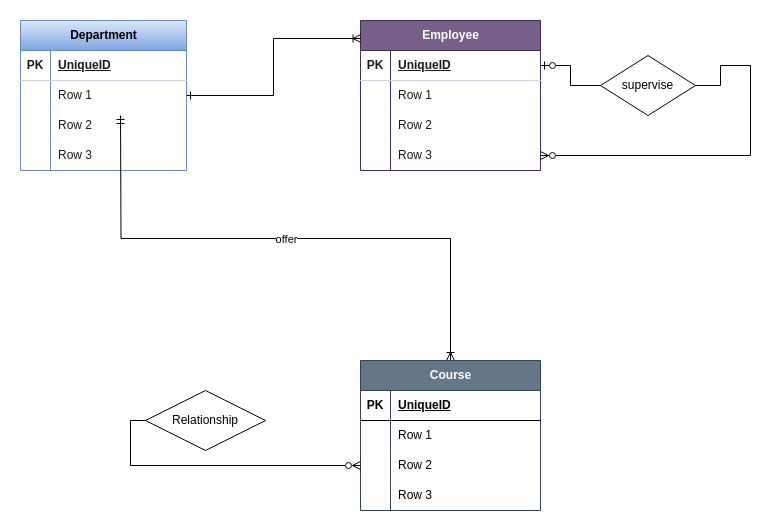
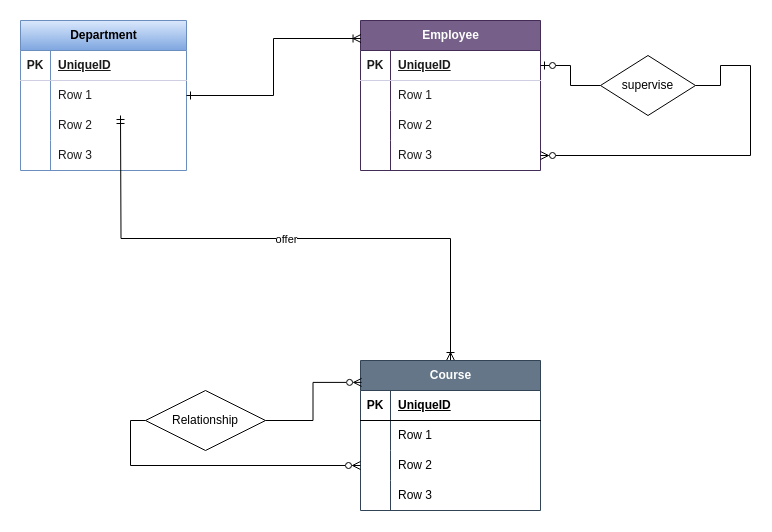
  <mxCell id="0" />
  <mxCell id="1" parent="0" />
  <mxCell id="2" value="Department" style="shape=table;startSize=30;container=1;collapsible=1;childLayout=tableLayout;fixedRows=1;rowLines=0;fontStyle=1;align=center;resizeLast=1;html=1;fillColor=#dae8fc;strokeColor=#6c8ebf;gradientColor=#7ea6e0;" parent="1" vertex="1"><mxGeometry x="20" y="20" width="166" height="150" as="geometry" /></mxCell>
  <mxCell id="3" value="" style="shape=tableRow;horizontal=0;startSize=0;swimlaneHead=0;swimlaneBody=0;fillColor=none;collapsible=0;dropTarget=0;points=[[0,0.5],[1,0.5]];portConstraint=eastwest;top=0;left=0;right=0;bottom=1;strokeColor=#D0CEE2;fontColor=#1A1A1A;" parent="2" vertex="1"><mxGeometry y="30" width="166" height="30" as="geometry" /></mxCell>
  <mxCell id="4" value="PK" style="shape=partialRectangle;connectable=0;fillColor=none;top=0;left=0;bottom=0;right=0;fontStyle=1;overflow=hidden;whiteSpace=wrap;html=1;strokeColor=#D0CEE2;fontColor=#1A1A1A;" parent="3" vertex="1"><mxGeometry width="30" height="30" as="geometry"><mxRectangle width="30" height="30" as="alternateBounds" /></mxGeometry></mxCell>
  <mxCell id="5" value="UniqueID" style="shape=partialRectangle;connectable=0;fillColor=none;top=0;left=0;bottom=0;right=0;align=left;spacingLeft=6;fontStyle=5;overflow=hidden;whiteSpace=wrap;html=1;strokeColor=#D0CEE2;fontColor=#1A1A1A;" parent="3" vertex="1"><mxGeometry x="30" width="136" height="30" as="geometry"><mxRectangle width="136" height="30" as="alternateBounds" /></mxGeometry></mxCell>
  <mxCell id="6" value="" style="shape=tableRow;horizontal=0;startSize=0;swimlaneHead=0;swimlaneBody=0;fillColor=none;collapsible=0;dropTarget=0;points=[[0,0.5],[1,0.5]];portConstraint=eastwest;top=0;left=0;right=0;bottom=0;strokeColor=#D0CEE2;fontColor=#1A1A1A;" parent="2" vertex="1"><mxGeometry y="60" width="166" height="30" as="geometry" /></mxCell>
  <mxCell id="7" value="" style="shape=partialRectangle;connectable=0;fillColor=none;top=0;left=0;bottom=0;right=0;editable=1;overflow=hidden;whiteSpace=wrap;html=1;strokeColor=#D0CEE2;fontColor=#1A1A1A;" parent="6" vertex="1"><mxGeometry width="30" height="30" as="geometry"><mxRectangle width="30" height="30" as="alternateBounds" /></mxGeometry></mxCell>
  <mxCell id="8" value="Row 1" style="shape=partialRectangle;connectable=0;fillColor=none;top=0;left=0;bottom=0;right=0;align=left;spacingLeft=6;overflow=hidden;whiteSpace=wrap;html=1;strokeColor=#D0CEE2;fontColor=#1A1A1A;" parent="6" vertex="1"><mxGeometry x="30" width="136" height="30" as="geometry"><mxRectangle width="136" height="30" as="alternateBounds" /></mxGeometry></mxCell>
  <mxCell id="9" value="" style="shape=tableRow;horizontal=0;startSize=0;swimlaneHead=0;swimlaneBody=0;fillColor=none;collapsible=0;dropTarget=0;points=[[0,0.5],[1,0.5]];portConstraint=eastwest;top=0;left=0;right=0;bottom=0;strokeColor=#D0CEE2;fontColor=#1A1A1A;" parent="2" vertex="1"><mxGeometry y="90" width="166" height="30" as="geometry" /></mxCell>
  <mxCell id="10" value="" style="shape=partialRectangle;connectable=0;fillColor=none;top=0;left=0;bottom=0;right=0;editable=1;overflow=hidden;whiteSpace=wrap;html=1;strokeColor=#D0CEE2;fontColor=#1A1A1A;" parent="9" vertex="1"><mxGeometry width="30" height="30" as="geometry"><mxRectangle width="30" height="30" as="alternateBounds" /></mxGeometry></mxCell>
  <mxCell id="11" value="Row 2" style="shape=partialRectangle;connectable=0;fillColor=none;top=0;left=0;bottom=0;right=0;align=left;spacingLeft=6;overflow=hidden;whiteSpace=wrap;html=1;strokeColor=#D0CEE2;fontColor=#1A1A1A;" parent="9" vertex="1"><mxGeometry x="30" width="136" height="30" as="geometry"><mxRectangle width="136" height="30" as="alternateBounds" /></mxGeometry></mxCell>
  <mxCell id="12" value="" style="shape=tableRow;horizontal=0;startSize=0;swimlaneHead=0;swimlaneBody=0;fillColor=none;collapsible=0;dropTarget=0;points=[[0,0.5],[1,0.5]];portConstraint=eastwest;top=0;left=0;right=0;bottom=0;strokeColor=#D0CEE2;fontColor=#1A1A1A;" parent="2" vertex="1"><mxGeometry y="120" width="166" height="30" as="geometry" /></mxCell>
  <mxCell id="13" value="" style="shape=partialRectangle;connectable=0;fillColor=none;top=0;left=0;bottom=0;right=0;editable=1;overflow=hidden;whiteSpace=wrap;html=1;strokeColor=#D0CEE2;fontColor=#1A1A1A;" parent="12" vertex="1"><mxGeometry width="30" height="30" as="geometry"><mxRectangle width="30" height="30" as="alternateBounds" /></mxGeometry></mxCell>
  <mxCell id="14" value="Row 3" style="shape=partialRectangle;connectable=0;fillColor=none;top=0;left=0;bottom=0;right=0;align=left;spacingLeft=6;overflow=hidden;whiteSpace=wrap;html=1;strokeColor=#D0CEE2;fontColor=#1A1A1A;" parent="12" vertex="1"><mxGeometry x="30" width="136" height="30" as="geometry"><mxRectangle width="136" height="30" as="alternateBounds" /></mxGeometry></mxCell>
  <mxCell id="15" value="Employee" style="shape=table;startSize=30;container=1;collapsible=1;childLayout=tableLayout;fixedRows=1;rowLines=0;fontStyle=1;align=center;resizeLast=1;html=1;fillColor=#76608a;strokeColor=#432D57;fontColor=#ffffff;" vertex="1" parent="1"><mxGeometry x="360" y="20" width="180" height="150" as="geometry" /></mxCell>
  <mxCell id="16" value="" style="shape=tableRow;horizontal=0;startSize=0;swimlaneHead=0;swimlaneBody=0;fillColor=none;collapsible=0;dropTarget=0;points=[[0,0.5],[1,0.5]];portConstraint=eastwest;top=0;left=0;right=0;bottom=1;strokeColor=#D0CEE2;fontColor=#1A1A1A;" vertex="1" parent="15"><mxGeometry y="30" width="180" height="30" as="geometry" /></mxCell>
  <mxCell id="17" value="PK" style="shape=partialRectangle;connectable=0;fillColor=none;top=0;left=0;bottom=0;right=0;fontStyle=1;overflow=hidden;whiteSpace=wrap;html=1;strokeColor=#D0CEE2;fontColor=#1A1A1A;" vertex="1" parent="16"><mxGeometry width="30" height="30" as="geometry"><mxRectangle width="30" height="30" as="alternateBounds" /></mxGeometry></mxCell>
  <mxCell id="18" value="UniqueID" style="shape=partialRectangle;connectable=0;fillColor=none;top=0;left=0;bottom=0;right=0;align=left;spacingLeft=6;fontStyle=5;overflow=hidden;whiteSpace=wrap;html=1;strokeColor=#D0CEE2;fontColor=#1A1A1A;" vertex="1" parent="16"><mxGeometry x="30" width="150" height="30" as="geometry"><mxRectangle width="150" height="30" as="alternateBounds" /></mxGeometry></mxCell>
  <mxCell id="19" value="" style="shape=tableRow;horizontal=0;startSize=0;swimlaneHead=0;swimlaneBody=0;fillColor=none;collapsible=0;dropTarget=0;points=[[0,0.5],[1,0.5]];portConstraint=eastwest;top=0;left=0;right=0;bottom=0;strokeColor=#D0CEE2;fontColor=#1A1A1A;" vertex="1" parent="15"><mxGeometry y="60" width="180" height="30" as="geometry" /></mxCell>
  <mxCell id="20" value="" style="shape=partialRectangle;connectable=0;fillColor=none;top=0;left=0;bottom=0;right=0;editable=1;overflow=hidden;whiteSpace=wrap;html=1;strokeColor=#D0CEE2;fontColor=#1A1A1A;" vertex="1" parent="19"><mxGeometry width="30" height="30" as="geometry"><mxRectangle width="30" height="30" as="alternateBounds" /></mxGeometry></mxCell>
  <mxCell id="21" value="Row 1" style="shape=partialRectangle;connectable=0;fillColor=none;top=0;left=0;bottom=0;right=0;align=left;spacingLeft=6;overflow=hidden;whiteSpace=wrap;html=1;strokeColor=#D0CEE2;fontColor=#1A1A1A;" vertex="1" parent="19"><mxGeometry x="30" width="150" height="30" as="geometry"><mxRectangle width="150" height="30" as="alternateBounds" /></mxGeometry></mxCell>
  <mxCell id="22" value="" style="shape=tableRow;horizontal=0;startSize=0;swimlaneHead=0;swimlaneBody=0;fillColor=none;collapsible=0;dropTarget=0;points=[[0,0.5],[1,0.5]];portConstraint=eastwest;top=0;left=0;right=0;bottom=0;strokeColor=#D0CEE2;fontColor=#1A1A1A;" vertex="1" parent="15"><mxGeometry y="90" width="180" height="30" as="geometry" /></mxCell>
  <mxCell id="23" value="" style="shape=partialRectangle;connectable=0;fillColor=none;top=0;left=0;bottom=0;right=0;editable=1;overflow=hidden;whiteSpace=wrap;html=1;strokeColor=#D0CEE2;fontColor=#1A1A1A;" vertex="1" parent="22"><mxGeometry width="30" height="30" as="geometry"><mxRectangle width="30" height="30" as="alternateBounds" /></mxGeometry></mxCell>
  <mxCell id="24" value="Row 2" style="shape=partialRectangle;connectable=0;fillColor=none;top=0;left=0;bottom=0;right=0;align=left;spacingLeft=6;overflow=hidden;whiteSpace=wrap;html=1;strokeColor=#D0CEE2;fontColor=#1A1A1A;" vertex="1" parent="22"><mxGeometry x="30" width="150" height="30" as="geometry"><mxRectangle width="150" height="30" as="alternateBounds" /></mxGeometry></mxCell>
  <mxCell id="25" value="" style="shape=tableRow;horizontal=0;startSize=0;swimlaneHead=0;swimlaneBody=0;fillColor=none;collapsible=0;dropTarget=0;points=[[0,0.5],[1,0.5]];portConstraint=eastwest;top=0;left=0;right=0;bottom=0;strokeColor=#D0CEE2;fontColor=#1A1A1A;" vertex="1" parent="15"><mxGeometry y="120" width="180" height="30" as="geometry" /></mxCell>
  <mxCell id="26" value="" style="shape=partialRectangle;connectable=0;fillColor=none;top=0;left=0;bottom=0;right=0;editable=1;overflow=hidden;whiteSpace=wrap;html=1;strokeColor=#D0CEE2;fontColor=#1A1A1A;" vertex="1" parent="25"><mxGeometry width="30" height="30" as="geometry"><mxRectangle width="30" height="30" as="alternateBounds" /></mxGeometry></mxCell>
  <mxCell id="27" value="Row 3" style="shape=partialRectangle;connectable=0;fillColor=none;top=0;left=0;bottom=0;right=0;align=left;spacingLeft=6;overflow=hidden;whiteSpace=wrap;html=1;strokeColor=#D0CEE2;fontColor=#1A1A1A;" vertex="1" parent="25"><mxGeometry x="30" width="150" height="30" as="geometry"><mxRectangle width="150" height="30" as="alternateBounds" /></mxGeometry></mxCell>
  <mxCell id="28" style="edgeStyle=orthogonalEdgeStyle;rounded=0;orthogonalLoop=1;jettySize=auto;html=1;exitX=1;exitY=0.5;exitDx=0;exitDy=0;entryX=0.003;entryY=0.12;entryDx=0;entryDy=0;entryPerimeter=0;startArrow=ERone;startFill=0;endArrow=ERoneToMany;endFill=0;" edge="1" parent="1" source="6" target="15"><mxGeometry relative="1" as="geometry" /></mxCell>
  <mxCell id="29" style="edgeStyle=orthogonalEdgeStyle;rounded=0;orthogonalLoop=1;jettySize=auto;html=1;startArrow=ERoneToMany;startFill=0;endArrow=ERmandOne;endFill=0;exitX=0.5;exitY=0;exitDx=0;exitDy=0;" edge="1" parent="1" source="31"><mxGeometry relative="1" as="geometry"><mxPoint x="470" y="270" as="sourcePoint" /><mxPoint x="120" y="115" as="targetPoint" /></mxGeometry></mxCell>
  <mxCell id="30" value="offer" style="edgeLabel;html=1;align=center;verticalAlign=middle;resizable=0;points=[];" vertex="1" connectable="0" parent="29"><mxGeometry relative="1" as="geometry"><mxPoint as="offset" /></mxGeometry></mxCell>
  <mxCell id="31" value="Course" style="shape=table;startSize=30;container=1;collapsible=1;childLayout=tableLayout;fixedRows=1;rowLines=0;fontStyle=1;align=center;resizeLast=1;html=1;fillColor=#647687;fontColor=#ffffff;strokeColor=#314354;" vertex="1" parent="1"><mxGeometry x="360" y="360" width="180" height="150" as="geometry" /></mxCell>
  <mxCell id="32" value="" style="shape=tableRow;horizontal=0;startSize=0;swimlaneHead=0;swimlaneBody=0;fillColor=none;collapsible=0;dropTarget=0;points=[[0,0.5],[1,0.5]];portConstraint=eastwest;top=0;left=0;right=0;bottom=1;" vertex="1" parent="31"><mxGeometry y="30" width="180" height="30" as="geometry" /></mxCell>
  <mxCell id="33" value="PK" style="shape=partialRectangle;connectable=0;fillColor=none;top=0;left=0;bottom=0;right=0;fontStyle=1;overflow=hidden;whiteSpace=wrap;html=1;" vertex="1" parent="32"><mxGeometry width="30" height="30" as="geometry"><mxRectangle width="30" height="30" as="alternateBounds" /></mxGeometry></mxCell>
  <mxCell id="34" value="UniqueID" style="shape=partialRectangle;connectable=0;fillColor=none;top=0;left=0;bottom=0;right=0;align=left;spacingLeft=6;fontStyle=5;overflow=hidden;whiteSpace=wrap;html=1;" vertex="1" parent="32"><mxGeometry x="30" width="150" height="30" as="geometry"><mxRectangle width="150" height="30" as="alternateBounds" /></mxGeometry></mxCell>
  <mxCell id="35" value="" style="shape=tableRow;horizontal=0;startSize=0;swimlaneHead=0;swimlaneBody=0;fillColor=none;collapsible=0;dropTarget=0;points=[[0,0.5],[1,0.5]];portConstraint=eastwest;top=0;left=0;right=0;bottom=0;" vertex="1" parent="31"><mxGeometry y="60" width="180" height="30" as="geometry" /></mxCell>
  <mxCell id="36" value="" style="shape=partialRectangle;connectable=0;fillColor=none;top=0;left=0;bottom=0;right=0;editable=1;overflow=hidden;whiteSpace=wrap;html=1;" vertex="1" parent="35"><mxGeometry width="30" height="30" as="geometry"><mxRectangle width="30" height="30" as="alternateBounds" /></mxGeometry></mxCell>
  <mxCell id="37" value="Row 1" style="shape=partialRectangle;connectable=0;fillColor=none;top=0;left=0;bottom=0;right=0;align=left;spacingLeft=6;overflow=hidden;whiteSpace=wrap;html=1;" vertex="1" parent="35"><mxGeometry x="30" width="150" height="30" as="geometry"><mxRectangle width="150" height="30" as="alternateBounds" /></mxGeometry></mxCell>
  <mxCell id="38" value="" style="shape=tableRow;horizontal=0;startSize=0;swimlaneHead=0;swimlaneBody=0;fillColor=none;collapsible=0;dropTarget=0;points=[[0,0.5],[1,0.5]];portConstraint=eastwest;top=0;left=0;right=0;bottom=0;" vertex="1" parent="31"><mxGeometry y="90" width="180" height="30" as="geometry" /></mxCell>
  <mxCell id="39" value="" style="shape=partialRectangle;connectable=0;fillColor=none;top=0;left=0;bottom=0;right=0;editable=1;overflow=hidden;whiteSpace=wrap;html=1;" vertex="1" parent="38"><mxGeometry width="30" height="30" as="geometry"><mxRectangle width="30" height="30" as="alternateBounds" /></mxGeometry></mxCell>
  <mxCell id="40" value="Row 2" style="shape=partialRectangle;connectable=0;fillColor=none;top=0;left=0;bottom=0;right=0;align=left;spacingLeft=6;overflow=hidden;whiteSpace=wrap;html=1;" vertex="1" parent="38"><mxGeometry x="30" width="150" height="30" as="geometry"><mxRectangle width="150" height="30" as="alternateBounds" /></mxGeometry></mxCell>
  <mxCell id="41" value="" style="shape=tableRow;horizontal=0;startSize=0;swimlaneHead=0;swimlaneBody=0;fillColor=none;collapsible=0;dropTarget=0;points=[[0,0.5],[1,0.5]];portConstraint=eastwest;top=0;left=0;right=0;bottom=0;" vertex="1" parent="31"><mxGeometry y="120" width="180" height="30" as="geometry" /></mxCell>
  <mxCell id="42" value="" style="shape=partialRectangle;connectable=0;fillColor=none;top=0;left=0;bottom=0;right=0;editable=1;overflow=hidden;whiteSpace=wrap;html=1;" vertex="1" parent="41"><mxGeometry width="30" height="30" as="geometry"><mxRectangle width="30" height="30" as="alternateBounds" /></mxGeometry></mxCell>
  <mxCell id="43" value="Row 3" style="shape=partialRectangle;connectable=0;fillColor=none;top=0;left=0;bottom=0;right=0;align=left;spacingLeft=6;overflow=hidden;whiteSpace=wrap;html=1;" vertex="1" parent="41"><mxGeometry x="30" width="150" height="30" as="geometry"><mxRectangle width="150" height="30" as="alternateBounds" /></mxGeometry></mxCell>
  <mxCell id="44" value="supervise" style="shape=rhombus;perimeter=rhombusPerimeter;whiteSpace=wrap;html=1;align=center;" vertex="1" parent="1"><mxGeometry x="600" y="55" width="95" height="60" as="geometry" /></mxCell>
  <mxCell id="45" value="" style="edgeStyle=orthogonalEdgeStyle;rounded=0;orthogonalLoop=1;jettySize=auto;html=1;exitX=1;exitY=0.5;exitDx=0;exitDy=0;startArrow=ERzeroToOne;startFill=0;endArrow=none;endFill=0;" edge="1" parent="1" source="16" target="44"><mxGeometry relative="1" as="geometry"><mxPoint x="1380" y="265" as="sourcePoint" /><mxPoint x="1380" y="355" as="targetPoint" /><Array as="points" /></mxGeometry></mxCell>
  <mxCell id="46" style="edgeStyle=orthogonalEdgeStyle;rounded=0;orthogonalLoop=1;jettySize=auto;html=1;exitX=1;exitY=0.5;exitDx=0;exitDy=0;startArrow=none;startFill=0;endArrow=ERzeroToMany;endFill=0;" edge="1" parent="1" source="44" target="25"><mxGeometry relative="1" as="geometry"><Array as="points"><mxPoint x="720" y="65" /><mxPoint x="750" y="65" /><mxPoint x="750" y="155" /></Array></mxGeometry></mxCell>
+ <mxCell id="47" style="edgeStyle=orthogonalEdgeStyle;rounded=0;orthogonalLoop=1;jettySize=auto;html=1;startArrow=none;startFill=0;endArrow=ERzeroToMany;endFill=0;entryX=0.006;entryY=0.146;entryDx=0;entryDy=0;entryPerimeter=0;" edge="1" parent="1" source="49" target="31"><mxGeometry relative="1" as="geometry"><mxPoint x="180" y="510" as="sourcePoint" /><mxPoint x="180" y="370" as="targetPoint" /><Array as="points" /></mxGeometry></mxCell>
  <mxCell id="48" value="" style="edgeStyle=orthogonalEdgeStyle;rounded=0;orthogonalLoop=1;jettySize=auto;html=1;startArrow=ERzeroToMany;startFill=0;endArrow=none;endFill=0;exitX=0;exitY=0.5;exitDx=0;exitDy=0;" edge="1" parent="1" source="38" target="49"><mxGeometry relative="1" as="geometry"><mxPoint x="180" y="510" as="sourcePoint" /><mxPoint x="180" y="370" as="targetPoint" /><Array as="points"><mxPoint x="130" y="465" /><mxPoint x="130" y="420" /></Array></mxGeometry></mxCell>
  <mxCell id="49" value="Relationship" style="shape=rhombus;perimeter=rhombusPerimeter;whiteSpace=wrap;html=1;align=center;" vertex="1" parent="1"><mxGeometry x="145" y="390" width="120" height="60" as="geometry" /></mxCell>
